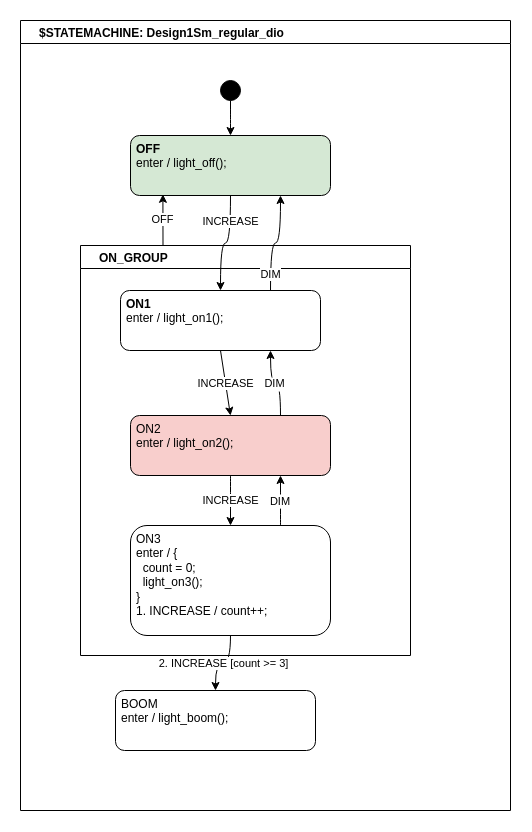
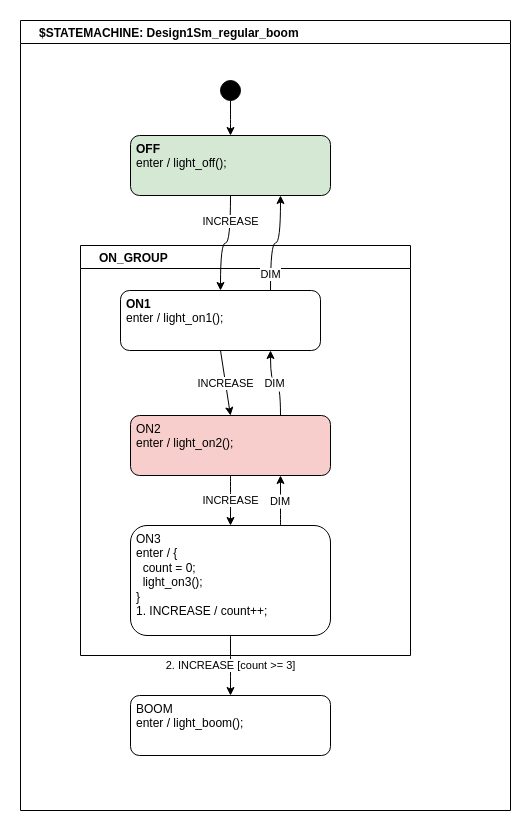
  <mxCell id="0" />
  <mxCell id="1" parent="0" />
- <mxCell id="2" value="$STATEMACHINE: Design1Sm_regular_dio" style="swimlane;fontStyle=1;align=left;spacingLeft=17;" parent="1" vertex="1"><mxGeometry x="20" y="20" width="490" height="790" as="geometry"><mxRectangle x="10" y="10" width="230" height="100" as="alternateBounds" /></mxGeometry></mxCell>
- <mxCell id="3" value="OFF" style="edgeStyle=none;html=1;exitX=0.25;exitY=0;exitDx=0;exitDy=0;entryX=0.162;entryY=0.98;entryDx=0;entryDy=0;entryPerimeter=0;" parent="2" source="4" target="13" edge="1"><mxGeometry relative="1" as="geometry" /></mxCell>
+ <mxCell id="2" value="$STATEMACHINE: Design1Sm_regular_boom" style="swimlane;fontStyle=1;align=left;spacingLeft=17;" parent="1" vertex="1"><mxGeometry x="20" y="20" width="490" height="790" as="geometry"><mxRectangle x="10" y="10" width="230" height="100" as="alternateBounds" /></mxGeometry></mxCell>
  <mxCell id="4" value="ON_GROUP" style="swimlane;fontStyle=1;align=left;spacingLeft=17;" parent="2" vertex="1"><mxGeometry x="60" y="225" width="330" height="410" as="geometry"><mxRectangle x="65" y="230" width="140" height="40" as="alternateBounds" /></mxGeometry></mxCell>
  <mxCell id="5" value="INCREASE" style="rounded=0;orthogonalLoop=1;jettySize=auto;html=1;exitX=0.5;exitY=1;exitDx=0;exitDy=0;entryX=0.5;entryY=0;entryDx=0;entryDy=0;fontColor=default;" parent="4" source="6" target="9" edge="1"><mxGeometry relative="1" as="geometry" /></mxCell>
  <mxCell id="6" value="&lt;div&gt;&lt;b&gt;ON1&lt;/b&gt;&lt;/div&gt;&lt;div&gt;enter / light_on1();&lt;/div&gt;" style="rounded=1;whiteSpace=wrap;html=1;verticalAlign=top;align=left;spacingLeft=4;" parent="4" vertex="1"><mxGeometry x="40" y="45" width="200" height="60" as="geometry" /></mxCell>
  <mxCell id="7" value="INCREASE" style="edgeStyle=orthogonalEdgeStyle;curved=1;rounded=0;orthogonalLoop=1;jettySize=auto;html=1;entryX=0.5;entryY=0;entryDx=0;entryDy=0;fontColor=default;" parent="4" source="9" target="11" edge="1"><mxGeometry relative="1" as="geometry" /></mxCell>
  <mxCell id="8" value="DIM" style="edgeStyle=orthogonalEdgeStyle;curved=1;rounded=0;orthogonalLoop=1;jettySize=auto;exitX=0.75;exitY=0;exitDx=0;exitDy=0;entryX=0.75;entryY=1;entryDx=0;entryDy=0;fontColor=default;" parent="4" source="9" target="6" edge="1"><mxGeometry relative="1" as="geometry" /></mxCell>
  <mxCell id="9" value="&lt;div&gt;&lt;span&gt;ON2&lt;/span&gt;&lt;/div&gt;&lt;div&gt;&lt;span&gt;enter / light_on2();&lt;/span&gt;&lt;/div&gt;" style="rounded=1;whiteSpace=wrap;html=1;verticalAlign=top;align=left;spacingLeft=4;fontStyle=0;fillColor=#f8cecc;" parent="4" vertex="1"><mxGeometry x="50" y="170" width="200" height="60" as="geometry" /></mxCell>
  <mxCell id="10" value="DIM" style="edgeStyle=orthogonalEdgeStyle;curved=1;rounded=0;orthogonalLoop=1;jettySize=auto;exitX=0.75;exitY=0;exitDx=0;exitDy=0;entryX=0.75;entryY=1;entryDx=0;entryDy=0;fontColor=default;comic=0;" parent="4" source="11" target="9" edge="1"><mxGeometry relative="1" as="geometry" /></mxCell>
  <mxCell id="11" value="&lt;div&gt;ON3&lt;/div&gt;&lt;div&gt;enter / {&lt;/div&gt;&lt;div&gt;&amp;nbsp; count = 0;&lt;/div&gt;&lt;div&gt;&amp;nbsp; light_on3();&lt;/div&gt;&lt;div&gt;}&lt;/div&gt;&lt;div&gt;1. INCREASE / count++;&lt;/div&gt;" style="rounded=1;whiteSpace=wrap;html=1;verticalAlign=top;align=left;spacingLeft=4;fontStyle=0" parent="4" vertex="1"><mxGeometry x="50" y="280" width="200" height="110" as="geometry" /></mxCell>
  <mxCell id="12" value="INCREASE" style="edgeStyle=orthogonalEdgeStyle;curved=1;rounded=0;orthogonalLoop=1;jettySize=auto;html=1;entryX=0.5;entryY=0;entryDx=0;entryDy=0;fontColor=default;" parent="2" source="13" target="6" edge="1"><mxGeometry x="-0.5" relative="1" as="geometry"><mxPoint as="offset" /></mxGeometry></mxCell>
  <mxCell id="13" value="&lt;div&gt;&lt;b&gt;OFF&lt;/b&gt;&lt;/div&gt;&lt;div&gt;enter / light_off();&lt;/div&gt;" style="rounded=1;whiteSpace=wrap;html=1;verticalAlign=top;align=left;spacingLeft=4;fillColor=#d5e8d4;" parent="2" vertex="1"><mxGeometry x="110" y="115" width="200" height="60" as="geometry" /></mxCell>
  <mxCell id="14" value="" style="edgeStyle=orthogonalEdgeStyle;curved=1;rounded=0;comic=0;orthogonalLoop=1;jettySize=auto;html=0;fontColor=default;" parent="2" source="15" target="13" edge="1"><mxGeometry relative="1" as="geometry" /></mxCell>
  <mxCell id="15" value="$initial_state" style="ellipse;whiteSpace=wrap;html=1;fillColor=#000000;fontColor=none;noLabel=1;" parent="2" vertex="1"><mxGeometry x="200" y="60" width="20" height="20" as="geometry" /></mxCell>
  <mxCell id="16" value="DIM" style="edgeStyle=orthogonalEdgeStyle;curved=1;rounded=0;orthogonalLoop=1;jettySize=auto;html=1;exitX=0.75;exitY=0;exitDx=0;exitDy=0;entryX=0.75;entryY=1;entryDx=0;entryDy=0;fontColor=default;" parent="2" source="6" target="13" edge="1"><mxGeometry x="-0.7" relative="1" as="geometry"><mxPoint as="offset" /></mxGeometry></mxCell>
  <mxCell id="17" value="2. INCREASE [count &amp;gt;= 3]" style="edgeStyle=orthogonalEdgeStyle;curved=1;rounded=0;orthogonalLoop=1;jettySize=auto;html=1;fontColor=default;" parent="2" source="11" target="18" edge="1"><mxGeometry relative="1" as="geometry" /></mxCell>
- <mxCell id="18" value="&lt;div&gt;BOOM&lt;/div&gt;&lt;div&gt;enter / light_boom();&lt;/div&gt;" style="rounded=1;whiteSpace=wrap;html=1;verticalAlign=top;align=left;spacingLeft=4;fontStyle=0" parent="2" vertex="1"><mxGeometry x="95" y="670" width="200" height="60" as="geometry" /></mxCell>
+ <mxCell id="18" value="&lt;div&gt;BOOM&lt;/div&gt;&lt;div&gt;enter / light_boom();&lt;/div&gt;" style="rounded=1;whiteSpace=wrap;html=1;verticalAlign=top;align=left;spacingLeft=4;fontStyle=0" parent="2" vertex="1"><mxGeometry x="110" y="675" width="200" height="60" as="geometry" /></mxCell>
